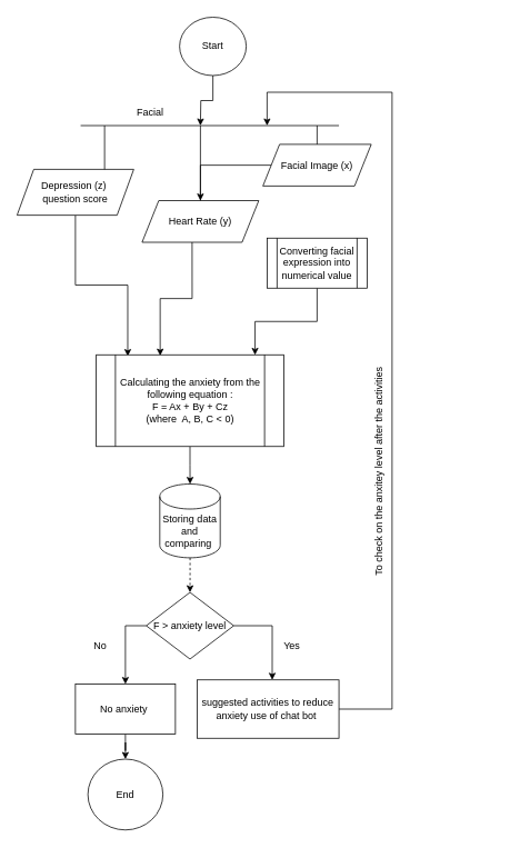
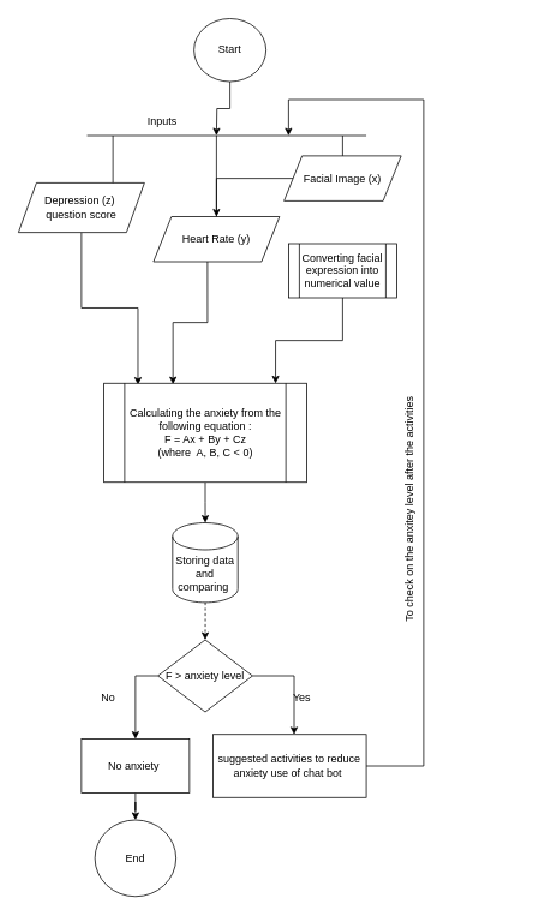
  <mxCell id="0" />
  <mxCell id="1" parent="0" />
  <mxCell id="2" style="edgeStyle=orthogonalEdgeStyle;rounded=0;orthogonalLoop=1;jettySize=auto;html=1;" edge="1" parent="1" source="3" target="5"><mxGeometry relative="1" as="geometry" /></mxCell>
  <mxCell id="3" value="Facial Image (x)" style="shape=parallelogram;perimeter=parallelogramPerimeter;whiteSpace=wrap;html=1;fixedSize=1;" parent="1" vertex="1"><mxGeometry x="315" y="172.5" width="130" height="50" as="geometry" /></mxCell>
  <mxCell id="4" style="edgeStyle=orthogonalEdgeStyle;rounded=0;orthogonalLoop=1;jettySize=auto;html=1;exitX=0.429;exitY=1;exitDx=0;exitDy=0;entryX=0.341;entryY=0.01;entryDx=0;entryDy=0;entryPerimeter=0;exitPerimeter=0;" parent="1" source="5" target="11" edge="1"><mxGeometry relative="1" as="geometry"><mxPoint x="250" y="140" as="targetPoint" /></mxGeometry></mxCell>
  <mxCell id="5" value="Heart Rate (y)" style="shape=parallelogram;perimeter=parallelogramPerimeter;whiteSpace=wrap;html=1;fixedSize=1;" parent="1" vertex="1"><mxGeometry x="170" y="240" width="140" height="50" as="geometry" /></mxCell>
  <mxCell id="6" style="edgeStyle=orthogonalEdgeStyle;rounded=0;orthogonalLoop=1;jettySize=auto;html=1;entryX=0.168;entryY=0.015;entryDx=0;entryDy=0;entryPerimeter=0;" edge="1" parent="1" source="7" target="11"><mxGeometry relative="1" as="geometry"><mxPoint x="150" y="420" as="targetPoint" /></mxGeometry></mxCell>
  <mxCell id="7" value="Depression (z)&amp;nbsp;&lt;div&gt;question score&lt;/div&gt;" style="shape=parallelogram;perimeter=parallelogramPerimeter;whiteSpace=wrap;html=1;fixedSize=1;direction=west;" parent="1" vertex="1"><mxGeometry x="20" y="202.5" width="140" height="55" as="geometry" /></mxCell>
  <mxCell id="8" style="edgeStyle=orthogonalEdgeStyle;rounded=0;orthogonalLoop=1;jettySize=auto;html=1;exitX=0.5;exitY=1;exitDx=0;exitDy=0;entryX=0.847;entryY=0.002;entryDx=0;entryDy=0;entryPerimeter=0;" parent="1" source="9" target="11" edge="1"><mxGeometry relative="1" as="geometry"><mxPoint x="340" y="270" as="targetPoint" /></mxGeometry></mxCell>
- <mxCell id="9" value="Converting facial expression into numerical value" style="shape=process;whiteSpace=wrap;html=1;backgroundOutline=1;" parent="1" vertex="1"><mxGeometry x="320" y="285" width="120" height="60" as="geometry" /></mxCell>
+ <mxCell id="9" value="Converting facial expression into numerical value" style="shape=process;whiteSpace=wrap;html=1;backgroundOutline=1;" parent="1" vertex="1"><mxGeometry x="320" y="270" width="120" height="60" as="geometry" /></mxCell>
  <mxCell id="10" value="" style="edgeStyle=orthogonalEdgeStyle;rounded=0;orthogonalLoop=1;jettySize=auto;html=1;" edge="1" parent="1" source="11" target="28"><mxGeometry relative="1" as="geometry" /></mxCell>
  <mxCell id="11" value="Calculating the anxiety from the following equation :&lt;div&gt;F = Ax + By + Cz&lt;/div&gt;&lt;div&gt;(where&amp;nbsp; A, B, C &amp;lt; 0)&lt;/div&gt;" style="shape=process;whiteSpace=wrap;html=1;backgroundOutline=1;" parent="1" vertex="1"><mxGeometry x="115" y="425" width="225" height="110" as="geometry" /></mxCell>
  <mxCell id="12" style="edgeStyle=orthogonalEdgeStyle;rounded=0;orthogonalLoop=1;jettySize=auto;html=1;exitX=1;exitY=0.5;exitDx=0;exitDy=0;entryX=0.529;entryY=0;entryDx=0;entryDy=0;entryPerimeter=0;" parent="1" source="13" edge="1" target="15"><mxGeometry relative="1" as="geometry"><mxPoint x="350" y="550" as="targetPoint" /><Array as="points"><mxPoint x="326" y="750" /></Array></mxGeometry></mxCell>
  <mxCell id="13" value="F &amp;gt; anxiety level" style="rhombus;whiteSpace=wrap;html=1;" parent="1" vertex="1"><mxGeometry x="175" y="710" width="105" height="80" as="geometry" /></mxCell>
  <mxCell id="14" style="edgeStyle=orthogonalEdgeStyle;rounded=0;orthogonalLoop=1;jettySize=auto;html=1;exitX=1;exitY=0.5;exitDx=0;exitDy=0;" parent="1" source="15" edge="1"><mxGeometry relative="1" as="geometry"><mxPoint x="320" y="150" as="targetPoint" /><mxPoint x="486.25" y="972.5" as="sourcePoint" /><Array as="points"><mxPoint x="470" y="850" /><mxPoint x="470" y="110" /><mxPoint x="320" y="110" /></Array></mxGeometry></mxCell>
  <mxCell id="15" value="suggested activities to reduce anxiety use of chat bot&amp;nbsp;" style="rounded=0;whiteSpace=wrap;html=1;" parent="1" vertex="1"><mxGeometry x="236.25" y="815" width="170" height="70" as="geometry" /></mxCell>
- <mxCell id="16" value="Yes" style="text;html=1;align=center;verticalAlign=middle;whiteSpace=wrap;rounded=0;" parent="1" vertex="1"><mxGeometry x="320" y="760" width="60" height="30" as="geometry" /></mxCell>
+ <mxCell id="16" value="Yes" style="text;html=1;align=center;verticalAlign=middle;whiteSpace=wrap;rounded=0;" parent="1" vertex="1"><mxGeometry x="305" y="760" width="60" height="30" as="geometry" /></mxCell>
  <mxCell id="17" value="" style="edgeStyle=orthogonalEdgeStyle;rounded=0;orthogonalLoop=1;jettySize=auto;html=1;" parent="1" source="18" target="19" edge="1"><mxGeometry relative="1" as="geometry" /></mxCell>
  <mxCell id="18" value="No anxiety&amp;nbsp;" style="rounded=0;whiteSpace=wrap;html=1;" parent="1" vertex="1"><mxGeometry x="90" y="820" width="120" height="60" as="geometry" /></mxCell>
  <mxCell id="19" value="End" style="ellipse;whiteSpace=wrap;html=1;" parent="1" vertex="1"><mxGeometry x="105" y="910" width="90" height="85" as="geometry" /></mxCell>
  <mxCell id="20" value="" style="edgeStyle=orthogonalEdgeStyle;rounded=0;orthogonalLoop=1;jettySize=auto;html=1;" parent="1" source="21" edge="1"><mxGeometry relative="1" as="geometry"><mxPoint x="240" y="150" as="targetPoint" /></mxGeometry></mxCell>
  <mxCell id="21" value="Start" style="ellipse;whiteSpace=wrap;html=1;" parent="1" vertex="1"><mxGeometry x="215" y="20" width="80" height="70" as="geometry" /></mxCell>
  <mxCell id="22" value="" style="endArrow=none;html=1;rounded=0;" parent="1" edge="1"><mxGeometry width="50" height="50" relative="1" as="geometry"><mxPoint x="96.25" y="150" as="sourcePoint" /><mxPoint x="406.25" y="150" as="targetPoint" /></mxGeometry></mxCell>
- <mxCell id="23" value="Facial" style="text;html=1;align=center;verticalAlign=middle;whiteSpace=wrap;rounded=0;" parent="1" vertex="1"><mxGeometry x="150" y="120" width="60" height="30" as="geometry" /></mxCell>
+ <mxCell id="23" value="Inputs" style="text;html=1;align=center;verticalAlign=middle;whiteSpace=wrap;rounded=0;" parent="1" vertex="1"><mxGeometry x="150" y="120" width="60" height="30" as="geometry" /></mxCell>
  <mxCell id="24" value="" style="edgeStyle=orthogonalEdgeStyle;rounded=0;orthogonalLoop=1;jettySize=auto;html=1;exitX=0;exitY=0.5;exitDx=0;exitDy=0;entryX=0.5;entryY=0;entryDx=0;entryDy=0;" parent="1" source="13" target="18" edge="1"><mxGeometry relative="1" as="geometry"><mxPoint x="325" y="295" as="sourcePoint" /><mxPoint x="240" y="385" as="targetPoint" /><Array as="points"><mxPoint x="150" y="750" /></Array></mxGeometry></mxCell>
  <mxCell id="25" value="No" style="text;html=1;align=center;verticalAlign=middle;whiteSpace=wrap;rounded=0;" parent="1" vertex="1"><mxGeometry x="90" y="760" width="60" height="30" as="geometry" /></mxCell>
  <mxCell id="26" value="To check on the anxitey level after the activities" style="text;html=1;align=center;verticalAlign=middle;whiteSpace=wrap;rounded=0;rotation=-90;" parent="1" vertex="1"><mxGeometry x="320" y="550" width="270" height="30" as="geometry" /></mxCell>
  <mxCell id="27" style="edgeStyle=orthogonalEdgeStyle;rounded=0;orthogonalLoop=1;jettySize=auto;html=1;entryX=0.5;entryY=0;entryDx=0;entryDy=0;dashed=1;" parent="1" source="28" target="13" edge="1"><mxGeometry relative="1" as="geometry" /></mxCell>
  <mxCell id="28" value="Storing data and comparing&amp;nbsp;" style="shape=cylinder3;whiteSpace=wrap;html=1;boundedLbl=1;backgroundOutline=1;size=15;" parent="1" vertex="1"><mxGeometry x="191.25" y="580" width="72.5" height="88.5" as="geometry" /></mxCell>
  <mxCell id="29" value="" style="endArrow=none;html=1;rounded=0;" parent="1" target="3" edge="1"><mxGeometry width="50" height="50" relative="1" as="geometry"><mxPoint x="380" y="150" as="sourcePoint" /><mxPoint x="20" y="20" as="targetPoint" /><Array as="points" /></mxGeometry></mxCell>
  <mxCell id="30" value="" style="endArrow=none;html=1;rounded=0;entryX=0.5;entryY=0;entryDx=0;entryDy=0;" parent="1" edge="1" target="5"><mxGeometry width="50" height="50" relative="1" as="geometry"><mxPoint x="240" y="150" as="sourcePoint" /><mxPoint x="280" y="40" as="targetPoint" /></mxGeometry></mxCell>
  <mxCell id="31" value="" style="endArrow=none;html=1;rounded=0;entryX=0.25;entryY=1;entryDx=0;entryDy=0;" parent="1" edge="1" target="7"><mxGeometry width="50" height="50" relative="1" as="geometry"><mxPoint x="125" y="150" as="sourcePoint" /><mxPoint x="125" y="70" as="targetPoint" /></mxGeometry></mxCell>
